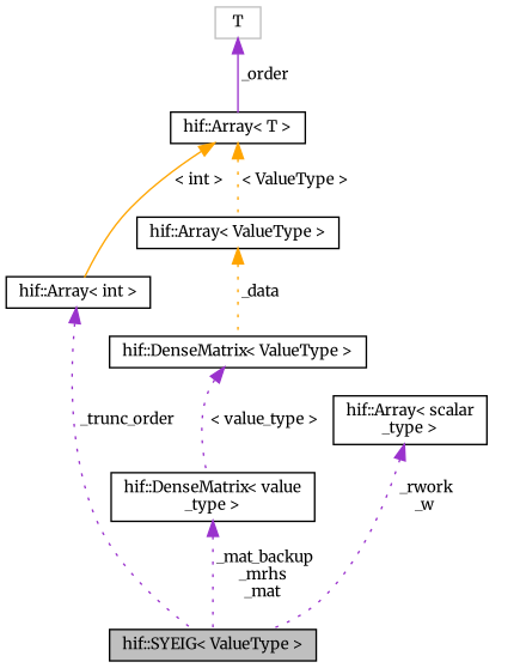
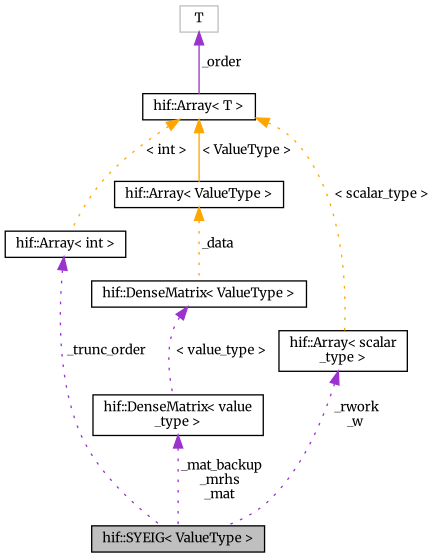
  digraph {
    fontname=Merriweather
    rankdir=TB
    node [color=black fillcolor=white fontname=Merriweather fontsize=10 shape=record style=filled]
    edge [color=darkorchid3 dir=back fontname=Merriweather fontsize=10 labelfontname=Helvetica labelfontsize=10 style=dotted]
    n1 [fillcolor=grey75 fontcolor=black height=0.2 label="hif::SYEIG\< ValueType \>" width=0.4]
    n2 [height=0.2 label="hif::Array\< int \>" width=0.4]
    n3 [height=0.2 label="hif::Array\< T \>" width=0.4]
    n4 [height=0.2 label="hif::Array\< ValueType \>" width=0.4]
    n5 [height=0.2 label="hif::Array\< scalar\l_type \>" width=0.4]
    n6 [height=0.2 label="hif::DenseMatrix\< ValueType \>" width=0.4]
    n7 [color=grey75 height=0.2 label=T width=0.4]
    n8 [height=0.2 label="hif::DenseMatrix\< value\l_type \>" width=0.4]
    n2 -> n1 [label=" _trunc_order"]
-   n3 -> n2 [color=orange label=" \< int \>" style=solid]
-   n3 -> n4 [color=orange label=" \< ValueType \>"]
+   n3 -> n2 [color=orange label=" \< int \>"]
+   n3 -> n4 [color=orange label=" \< ValueType \>" style=solid]
+   n3 -> n5 [color=orange label=" \< scalar_type \>"]
    n4 -> n6 [color=orange label=" _data"]
    n5 -> n1 [label=" _rwork\n_w"]
    n6 -> n8 [label=" \< value_type \>"]
    n7 -> n3 [label=" _order" style=solid]
    n8 -> n1 [label=" _mat_backup\n_mrhs\n_mat"]
  }
